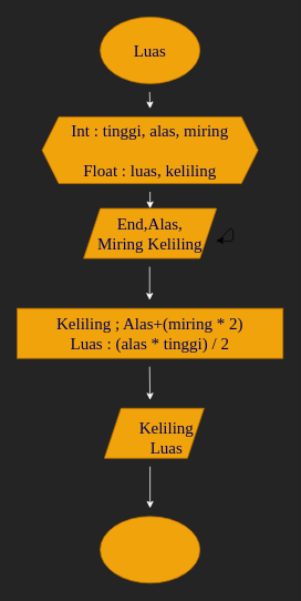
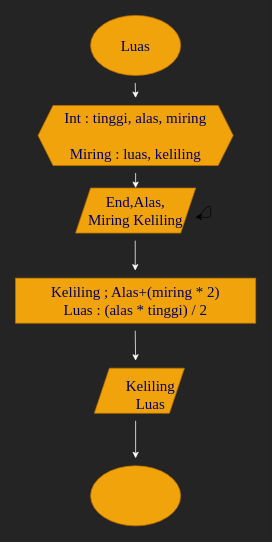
  <mxCell id="0" />
  <mxCell id="1" parent="0" />
  <mxCell id="2" value="" style="ellipse;whiteSpace=wrap;html=1;fillColor=#f0a30a;fontColor=#000000;strokeColor=#BD7000;fontFamily=Times New Roman;" parent="1" vertex="1"><mxGeometry x="120" width="120" height="80" as="geometry" y="20" /></mxCell>
  <mxCell id="3" value="Luas" style="text;strokeColor=none;align=center;fillColor=none;html=1;verticalAlign=middle;whiteSpace=wrap;rounded=0;fontFamily=Times New Roman;fontColor=#000066;fontSize=20;" parent="1" vertex="1"><mxGeometry x="110" y="30" width="140" height="60" as="geometry" /></mxCell>
  <mxCell id="4" value="" style="shape=hexagon;perimeter=hexagonPerimeter2;whiteSpace=wrap;html=1;fixedSize=1;fontFamily=Times New Roman;fontSize=20;fontColor=#000000;fillColor=#f0a30a;strokeColor=#BD7000;" parent="1" vertex="1"><mxGeometry x="50" y="140" width="260" height="80" as="geometry" /></mxCell>
- <mxCell id="5" value="Int : tinggi, alas, miring&lt;br&gt;&lt;br&gt;Float : luas, keliling" style="text;strokeColor=none;align=center;fillColor=none;html=1;verticalAlign=middle;whiteSpace=wrap;rounded=0;fontFamily=Times New Roman;fontSize=20;fontColor=#000066;" parent="1" vertex="1"><mxGeometry x="45" y="130" width="270" height="100" as="geometry" /></mxCell>
+ <mxCell id="5" value="Int : tinggi, alas, miring&lt;br&gt;&lt;br&gt;Miring : luas, keliling" style="text;strokeColor=none;align=center;fillColor=none;html=1;verticalAlign=middle;whiteSpace=wrap;rounded=0;fontFamily=Times New Roman;fontSize=20;fontColor=#000066;" parent="1" vertex="1"><mxGeometry x="45" y="130" width="270" height="100" as="geometry" /></mxCell>
  <mxCell id="6" value="" style="shape=parallelogram;perimeter=parallelogramPerimeter;whiteSpace=wrap;html=1;fixedSize=1;fontFamily=Times New Roman;fontSize=20;fontColor=#000000;fillColor=#f0a30a;strokeColor=#BD7000;" parent="1" vertex="1"><mxGeometry x="100" y="250" width="160" height="60" as="geometry" /></mxCell>
  <mxCell id="7" value="End,Alas,&lt;br&gt;Miring Keliling" style="text;strokeColor=none;align=center;fillColor=none;html=1;verticalAlign=middle;whiteSpace=wrap;rounded=0;fontFamily=Times New Roman;fontSize=20;fontColor=#000066;" parent="1" vertex="1"><mxGeometry x="100" y="257.5" width="160" height="45" as="geometry" /></mxCell>
  <mxCell id="8" value="" style="rounded=0;whiteSpace=wrap;html=1;fontFamily=Times New Roman;fontSize=20;fontColor=#000000;fillColor=#f0a30a;strokeColor=#BD7000;" parent="1" vertex="1"><mxGeometry x="20" y="370" width="320" height="60" as="geometry" /></mxCell>
  <mxCell id="9" value="Keliling ; Alas+(miring * 2)&lt;br&gt;Luas : (alas * tinggi) / 2" style="text;strokeColor=none;align=center;fillColor=none;html=1;verticalAlign=middle;whiteSpace=wrap;rounded=0;fontFamily=Times New Roman;fontSize=20;fontColor=#000066;" parent="1" vertex="1"><mxGeometry x="50" y="385" width="260" height="30" as="geometry" /></mxCell>
  <mxCell id="10" style="edgeStyle=none;html=1;exitX=0;exitY=1;exitDx=0;exitDy=0;fontFamily=Times New Roman;fontSize=20;fontColor=#000066;" parent="1" source="11" target="12" edge="1"><mxGeometry relative="1" as="geometry" /></mxCell>
  <mxCell id="11" value="" style="shape=parallelogram;perimeter=parallelogramPerimeter;whiteSpace=wrap;html=1;fixedSize=1;fontFamily=Times New Roman;fontSize=20;fontColor=#000000;fillColor=#f0a30a;strokeColor=#BD7000;" parent="1" vertex="1"><mxGeometry x="125" y="490" width="120" height="60" as="geometry" /></mxCell>
  <mxCell id="12" value="Keliling&lt;br&gt;Luas" style="text;strokeColor=none;align=center;fillColor=none;html=1;verticalAlign=middle;whiteSpace=wrap;rounded=0;fontFamily=Times New Roman;fontSize=20;fontColor=#000066;" parent="1" vertex="1"><mxGeometry x="170" y="510" width="60" height="30" as="geometry" /></mxCell>
  <mxCell id="13" value="" style="ellipse;whiteSpace=wrap;html=1;fontFamily=Times New Roman;fontSize=20;fontColor=#000000;fillColor=#f0a30a;strokeColor=#BD7000;" parent="1" vertex="1"><mxGeometry x="120" y="620" width="120" height="80" as="geometry" /></mxCell>
  <mxCell id="14" value="" style="endArrow=classic;html=1;fontFamily=Times New Roman;fontSize=20;fontColor=#000066;strokeColor=#FFFFFF;targetPerimeterSpacing=0;" parent="1" edge="1"><mxGeometry width="50" height="50" relative="1" as="geometry"><mxPoint x="180" y="560" as="sourcePoint" /><mxPoint x="180" y="610" as="targetPoint" /></mxGeometry></mxCell>
  <mxCell id="15" value="" style="endArrow=classic;html=1;fontFamily=Times New Roman;fontSize=20;fontColor=#000066;strokeColor=#FFFFFF;targetPerimeterSpacing=0;" parent="1" edge="1"><mxGeometry width="50" height="50" relative="1" as="geometry"><mxPoint x="179.5" y="440" as="sourcePoint" /><mxPoint x="180" y="480" as="targetPoint" /></mxGeometry></mxCell>
  <mxCell id="16" value="" style="endArrow=classic;html=1;fontFamily=Times New Roman;fontSize=20;fontColor=#000066;strokeColor=#FFFFFF;targetPerimeterSpacing=0;" parent="1" edge="1"><mxGeometry width="50" height="50" relative="1" as="geometry"><mxPoint x="179.5" y="320" as="sourcePoint" /><mxPoint x="179.5" y="360" as="targetPoint" /></mxGeometry></mxCell>
  <mxCell id="17" value="" style="endArrow=classic;html=1;fontFamily=Times New Roman;fontSize=20;fontColor=#000066;strokeColor=#FFFFFF;targetPerimeterSpacing=0;" parent="1" edge="1"><mxGeometry width="50" height="50" relative="1" as="geometry"><mxPoint x="180" y="230" as="sourcePoint" /><mxPoint x="180" y="250" as="targetPoint" /></mxGeometry></mxCell>
  <mxCell id="18" value="" style="endArrow=classic;html=1;fontFamily=Times New Roman;fontSize=20;fontColor=#000066;strokeColor=#FFFFFF;targetPerimeterSpacing=0;" parent="1" edge="1"><mxGeometry width="50" height="50" relative="1" as="geometry"><mxPoint x="179.5" y="110" as="sourcePoint" /><mxPoint x="180" y="130" as="targetPoint" /></mxGeometry></mxCell>
  <mxCell id="19" style="edgeStyle=none;html=1;exitX=1;exitY=0.75;exitDx=0;exitDy=0;" parent="1" source="7" target="7" edge="1"><mxGeometry relative="1" as="geometry" /></mxCell>
